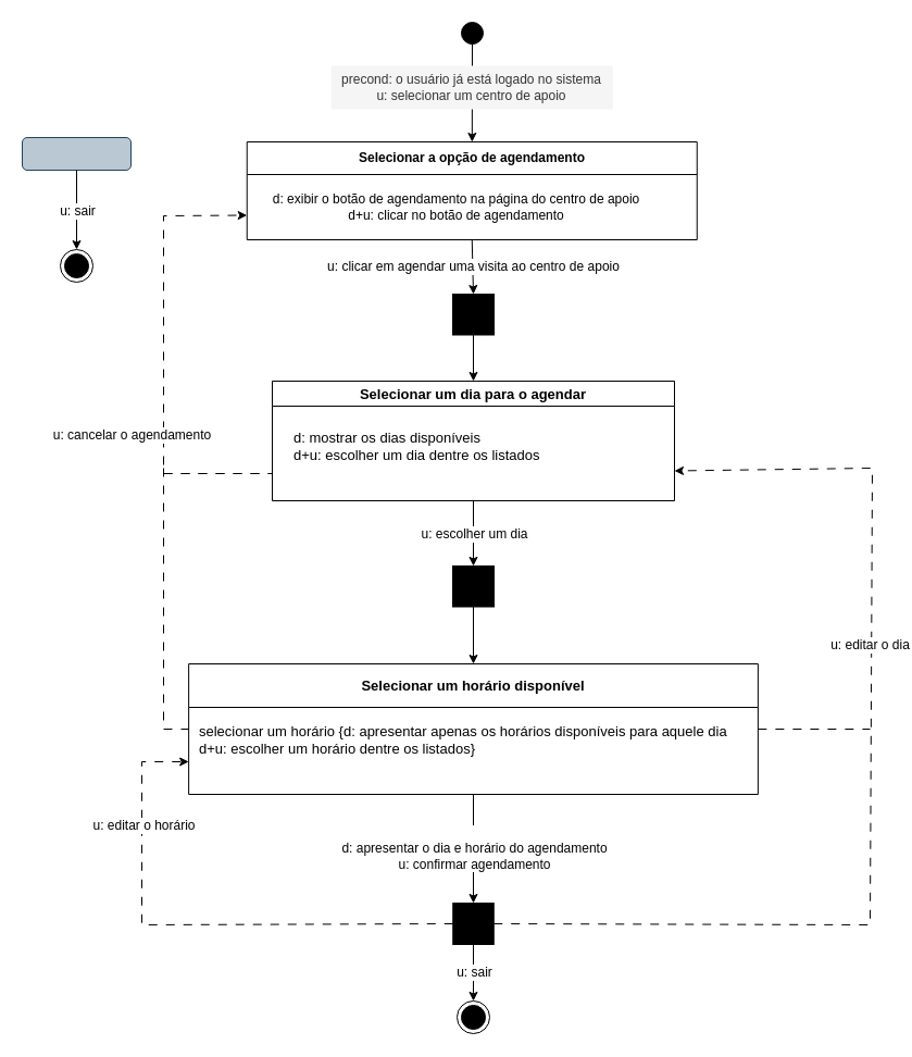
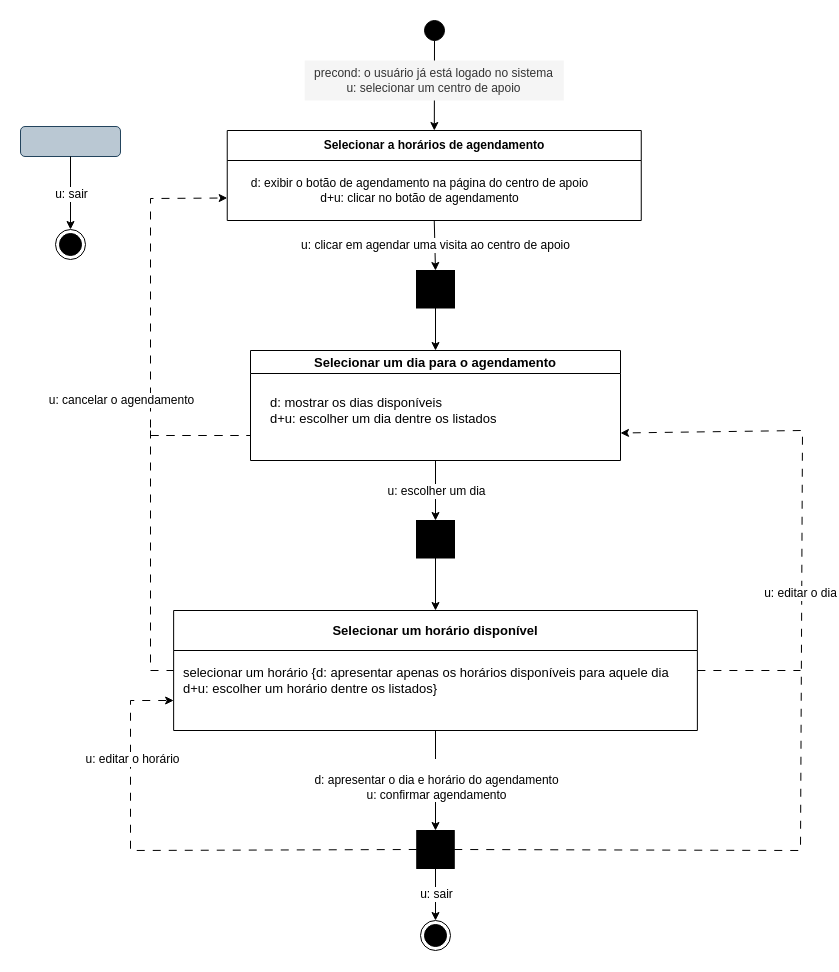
  <mxCell id="0" />
  <mxCell id="1" parent="0" />
- <mxCell id="2" value="&lt;font style=&quot;font-size: 13px;&quot;&gt;Selecionar um dia para o agendar&lt;/font&gt;" style="swimlane;whiteSpace=wrap;html=1;" parent="1" vertex="1"><mxGeometry x="250" y="350" width="370" height="110" as="geometry" /></mxCell>
+ <mxCell id="2" value="&lt;font style=&quot;font-size: 13px;&quot;&gt;Selecionar um dia para o agendamento&lt;/font&gt;" style="swimlane;whiteSpace=wrap;html=1;" parent="1" vertex="1"><mxGeometry x="250" y="350" width="370" height="110" as="geometry" /></mxCell>
  <mxCell id="3" value="&lt;div&gt;&lt;font style=&quot;font-size: 13px;&quot;&gt;d: mostrar os dias disponíveis&lt;/font&gt;&lt;/div&gt;&lt;font style=&quot;font-size: 13px;&quot;&gt;d+u: escolher um dia dentre os listados&lt;/font&gt;" style="text;html=1;align=left;verticalAlign=middle;resizable=0;points=[];autosize=1;strokeColor=none;fillColor=none;rotation=0;" parent="2" vertex="1"><mxGeometry x="18" y="40" width="250" height="40" as="geometry" /></mxCell>
  <mxCell id="4" value="" style="ellipse;whiteSpace=wrap;html=1;aspect=fixed;fillColor=#000000;" parent="1" vertex="1"><mxGeometry x="424" y="20" width="20" height="20" as="geometry" /></mxCell>
  <mxCell id="5" value="" style="edgeStyle=orthogonalEdgeStyle;rounded=0;orthogonalLoop=1;jettySize=auto;html=1;entryX=0.5;entryY=0;entryDx=0;entryDy=0;" parent="1" source="6" target="7" edge="1"><mxGeometry relative="1" as="geometry"><mxPoint x="79" y="483.75" as="targetPoint" /></mxGeometry></mxCell>
  <mxCell id="6" value="" style="whiteSpace=wrap;html=1;fontStyle=1;startSize=23;fillColor=#000000;" parent="1" vertex="1"><mxGeometry x="416" y="520" width="38" height="37.5" as="geometry" /></mxCell>
  <mxCell id="7" value="&lt;font style=&quot;font-size: 13px;&quot;&gt;Selecionar um horário disponível&lt;/font&gt;" style="swimlane;whiteSpace=wrap;html=1;startSize=40;" parent="1" vertex="1"><mxGeometry x="173.13" y="610" width="523.75" height="120" as="geometry" /></mxCell>
  <mxCell id="8" value="&lt;div&gt;&lt;font style=&quot;font-size: 13px;&quot;&gt;selecionar um horário {d: apresentar apenas os horários disponíveis para aquele dia&lt;/font&gt;&lt;/div&gt;&lt;div&gt;&lt;font style=&quot;font-size: 13px;&quot;&gt;d+u: escolher um horário dentre os listados}&lt;/font&gt;&lt;/div&gt;" style="text;html=1;align=left;verticalAlign=middle;resizable=0;points=[];autosize=1;strokeColor=none;fillColor=none;" parent="7" vertex="1"><mxGeometry x="7.5" y="50" width="510" height="40" as="geometry" /></mxCell>
  <mxCell id="9" value="" style="endArrow=classic;html=1;rounded=0;dashed=1;dashPattern=8 8;exitX=0.5;exitY=1;exitDx=0;exitDy=0;entryX=0;entryY=0.75;entryDx=0;entryDy=0;" parent="1" source="11" target="7" edge="1"><mxGeometry relative="1" as="geometry"><mxPoint x="418.5" y="875" as="sourcePoint" /><mxPoint x="130" y="670" as="targetPoint" /><Array as="points"><mxPoint x="130" y="850" /><mxPoint x="130" y="700" /></Array></mxGeometry></mxCell>
  <mxCell id="10" value="u: editar o horário" style="edgeLabel;resizable=0;html=1;;align=center;verticalAlign=middle;fontSize=12;" parent="9" connectable="0" vertex="1"><mxGeometry relative="1" as="geometry"><mxPoint x="-45" y="-91" as="offset" /></mxGeometry></mxCell>
  <mxCell id="11" value="" style="whiteSpace=wrap;html=1;fontStyle=1;startSize=23;fillColor=#000000;direction=south;" parent="1" vertex="1"><mxGeometry x="416.25" y="830" width="37.5" height="38" as="geometry" /></mxCell>
  <mxCell id="12" value="" style="endArrow=classic;html=1;rounded=0;exitX=0.5;exitY=1;exitDx=0;exitDy=0;" parent="1" source="2" target="6" edge="1"><mxGeometry relative="1" as="geometry"><mxPoint x="240" y="470" as="sourcePoint" /><mxPoint x="340" y="470" as="targetPoint" /></mxGeometry></mxCell>
  <mxCell id="13" value="u: escolher um dia" style="edgeLabel;resizable=0;html=1;;align=center;verticalAlign=middle;fontSize=12;" parent="12" connectable="0" vertex="1"><mxGeometry relative="1" as="geometry" /></mxCell>
  <mxCell id="14" value="" style="endArrow=classic;html=1;rounded=0;exitX=0.5;exitY=1;exitDx=0;exitDy=0;entryX=0;entryY=0.5;entryDx=0;entryDy=0;" parent="1" source="7" target="11" edge="1"><mxGeometry relative="1" as="geometry"><mxPoint x="240" y="670" as="sourcePoint" /><mxPoint x="340" y="670" as="targetPoint" /></mxGeometry></mxCell>
  <mxCell id="15" value="&lt;div&gt;&lt;br&gt;&lt;/div&gt;&lt;div&gt;&lt;div&gt;d: apresentar o dia e horário do agendamento&lt;/div&gt;u: confirmar agendamento&lt;/div&gt;" style="edgeLabel;resizable=0;html=1;;align=center;verticalAlign=middle;fontSize=12;" parent="14" connectable="0" vertex="1"><mxGeometry relative="1" as="geometry" /></mxCell>
  <mxCell id="16" value="" style="endArrow=classic;html=1;rounded=0;dashed=1;dashPattern=8 8;exitX=0.5;exitY=0;exitDx=0;exitDy=0;entryX=1;entryY=0.75;entryDx=0;entryDy=0;" parent="1" source="11" target="2" edge="1"><mxGeometry relative="1" as="geometry"><mxPoint x="390" y="839" as="sourcePoint" /><mxPoint x="756.25" y="660" as="targetPoint" /><Array as="points"><mxPoint x="800" y="850" /><mxPoint x="802" y="430" /></Array></mxGeometry></mxCell>
  <mxCell id="17" value="u: editar o dia" style="edgeLabel;resizable=0;html=1;;align=center;verticalAlign=middle;fontSize=12;" parent="16" connectable="0" vertex="1"><mxGeometry relative="1" as="geometry"><mxPoint x="-1" y="-130" as="offset" /></mxGeometry></mxCell>
  <mxCell id="18" value="" style="endArrow=none;html=1;rounded=0;dashed=1;dashPattern=8 8;exitX=1;exitY=0.5;exitDx=0;exitDy=0;" parent="1" source="7" edge="1"><mxGeometry width="50" height="50" relative="1" as="geometry"><mxPoint x="680" y="700" as="sourcePoint" /><mxPoint x="800" y="670" as="targetPoint" /></mxGeometry></mxCell>
  <mxCell id="19" value="" style="ellipse;html=1;shape=endState;fillColor=#000000;strokeColor=#000000;" parent="1" vertex="1"><mxGeometry x="420.01" y="920" width="30" height="30" as="geometry" /></mxCell>
  <mxCell id="20" value="" style="endArrow=classic;html=1;rounded=0;exitX=1;exitY=0.5;exitDx=0;exitDy=0;entryX=0.5;entryY=0;entryDx=0;entryDy=0;" parent="1" source="11" target="19" edge="1"><mxGeometry relative="1" as="geometry"><mxPoint x="430" y="920" as="sourcePoint" /><mxPoint x="530" y="920" as="targetPoint" /></mxGeometry></mxCell>
  <mxCell id="21" value="u: sair" style="edgeLabel;resizable=0;html=1;;align=center;verticalAlign=middle;fontSize=12;" parent="20" connectable="0" vertex="1"><mxGeometry relative="1" as="geometry" /></mxCell>
  <mxCell id="22" value="" style="rounded=1;whiteSpace=wrap;html=1;fillColor=#bac8d3;strokeColor=#23445d;" parent="1" vertex="1"><mxGeometry x="20" y="126" width="100" height="30" as="geometry" /></mxCell>
  <mxCell id="23" value="" style="endArrow=classic;html=1;rounded=0;exitX=0.5;exitY=1;exitDx=0;exitDy=0;entryX=0.5;entryY=0;entryDx=0;entryDy=0;" parent="1" source="22" target="25" edge="1"><mxGeometry relative="1" as="geometry"><mxPoint x="80" y="360" as="sourcePoint" /><mxPoint x="122" y="370" as="targetPoint" /></mxGeometry></mxCell>
  <mxCell id="24" value="u: sair" style="edgeLabel;resizable=0;html=1;;align=center;verticalAlign=middle;fontSize=12;" parent="23" connectable="0" vertex="1"><mxGeometry relative="1" as="geometry" /></mxCell>
  <mxCell id="25" value="" style="ellipse;html=1;shape=endState;fillColor=#000000;strokeColor=#000000;" parent="1" vertex="1"><mxGeometry x="55" y="229" width="30" height="30" as="geometry" /></mxCell>
  <mxCell id="26" value="" style="endArrow=classic;html=1;rounded=0;exitX=0.5;exitY=1;exitDx=0;exitDy=0;" parent="1" source="4" target="27" edge="1"><mxGeometry relative="1" as="geometry"><mxPoint x="420" y="200" as="sourcePoint" /><mxPoint x="434" y="120" as="targetPoint" /></mxGeometry></mxCell>
- <mxCell id="27" value="Selecionar a opção de agendamento" style="swimlane;whiteSpace=wrap;html=1;startSize=30;" parent="1" vertex="1"><mxGeometry x="226.74" width="414.01" height="90" as="geometry" y="130" /></mxCell>
+ <mxCell id="27" value="Selecionar a horários de agendamento" style="swimlane;whiteSpace=wrap;html=1;startSize=30;" parent="1" vertex="1"><mxGeometry x="226.74" width="414.01" height="90" as="geometry" y="130" /></mxCell>
  <mxCell id="28" value="d: exibir o botão de agendamento na página do centro de apoio&lt;div&gt;d+u: clicar no botão de agendamento&lt;/div&gt;" style="text;html=1;align=center;verticalAlign=middle;resizable=0;points=[];autosize=1;strokeColor=none;fillColor=none;" parent="27" vertex="1"><mxGeometry x="12" y="40" width="360" height="40" as="geometry" /></mxCell>
  <mxCell id="29" value="&lt;div style=&quot;&quot;&gt;precond: o usuário já está logado no sistema&lt;/div&gt;&lt;div style=&quot;&quot;&gt;&lt;span style=&quot;background-color: initial;&quot;&gt;u: selecionar um centro de apoio&lt;/span&gt;&lt;/div&gt;" style="text;html=1;align=center;verticalAlign=middle;whiteSpace=wrap;rounded=0;fillColor=#f5f5f5;fontColor=#333333;strokeColor=none;" parent="1" vertex="1"><mxGeometry x="304.23" y="60" width="259.01" height="40" as="geometry" /></mxCell>
  <mxCell id="30" value="" style="endArrow=classic;html=1;rounded=0;exitX=0.5;exitY=1;exitDx=0;exitDy=0;entryX=0.5;entryY=0;entryDx=0;entryDy=0;" parent="1" source="27" target="32" edge="1"><mxGeometry relative="1" as="geometry"><mxPoint x="434.37" y="220" as="sourcePoint" /><mxPoint x="434" y="250" as="targetPoint" /></mxGeometry></mxCell>
  <mxCell id="31" value="u: clicar em agendar uma visita ao centro de apoio" style="edgeLabel;resizable=0;html=1;;align=center;verticalAlign=middle;fontSize=12;" parent="30" connectable="0" vertex="1"><mxGeometry relative="1" as="geometry" /></mxCell>
  <mxCell id="32" value="" style="whiteSpace=wrap;html=1;fontStyle=1;startSize=23;fillColor=#000000;" parent="1" vertex="1"><mxGeometry x="416" y="270" width="38" height="37.5" as="geometry" /></mxCell>
  <mxCell id="33" value="" style="edgeStyle=orthogonalEdgeStyle;rounded=0;orthogonalLoop=1;jettySize=auto;html=1;entryX=0.5;entryY=0;entryDx=0;entryDy=0;exitX=0.5;exitY=1;exitDx=0;exitDy=0;" parent="1" source="32" target="2" edge="1"><mxGeometry relative="1" as="geometry"><mxPoint x="471" y="298" as="sourcePoint" /><mxPoint x="470" y="350" as="targetPoint" /></mxGeometry></mxCell>
  <mxCell id="34" value="" style="endArrow=classic;html=1;rounded=0;dashed=1;dashPattern=8 8;exitX=1;exitY=0.5;exitDx=0;exitDy=0;entryX=0;entryY=0.75;entryDx=0;entryDy=0;" parent="1" target="27" edge="1"><mxGeometry relative="1" as="geometry"><mxPoint x="150" y="435" as="sourcePoint" /><mxPoint x="186.74" y="190" as="targetPoint" /><Array as="points"><mxPoint x="250" y="435" /><mxPoint x="150" y="435" /><mxPoint x="150" y="320" /><mxPoint x="150" y="198" /></Array></mxGeometry></mxCell>
  <mxCell id="35" value="u: cancelar o agendamento" style="edgeLabel;resizable=0;html=1;;align=center;verticalAlign=middle;fontSize=12;" parent="34" connectable="0" vertex="1"><mxGeometry relative="1" as="geometry"><mxPoint x="-30" y="21" as="offset" /></mxGeometry></mxCell>
  <mxCell id="36" value="" style="endArrow=none;html=1;rounded=0;dashed=1;dashPattern=8 8;entryX=0;entryY=0.5;entryDx=0;entryDy=0;" parent="1" target="7" edge="1"><mxGeometry width="50" height="50" relative="1" as="geometry"><mxPoint x="150" y="430" as="sourcePoint" /><mxPoint x="220" y="510" as="targetPoint" /><Array as="points"><mxPoint x="150" y="470" /><mxPoint x="150" y="670" /></Array></mxGeometry></mxCell>
